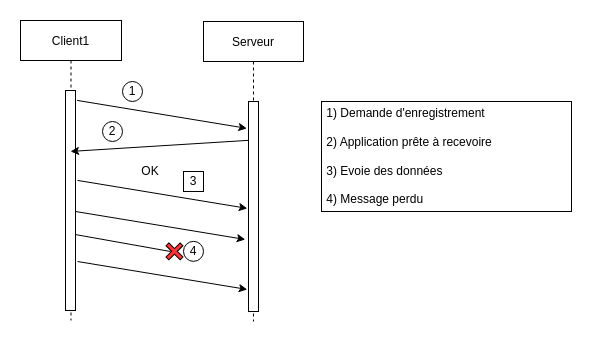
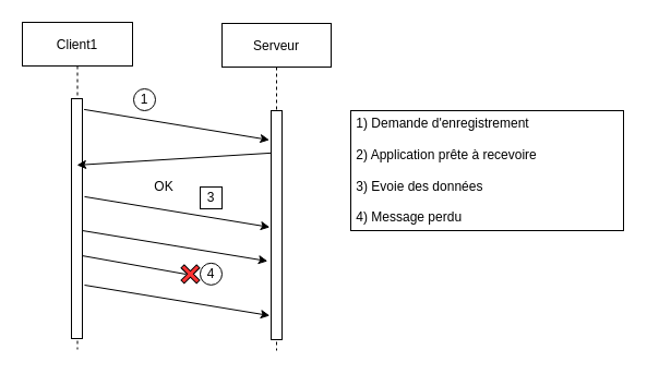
  <mxCell id="0" />
  <mxCell id="1" parent="0" />
  <mxCell id="2" value="Client1" style="shape=umlLifeline;perimeter=lifelinePerimeter;container=1;collapsible=0;recursiveResize=0;rounded=0;shadow=0;strokeWidth=1;" parent="1" vertex="1"><mxGeometry x="20" y="20" width="101" height="300" as="geometry" /></mxCell>
  <mxCell id="3" value="" style="points=[];perimeter=orthogonalPerimeter;rounded=0;shadow=0;strokeWidth=1;" parent="2" vertex="1"><mxGeometry x="45" y="70" width="10" height="220" as="geometry" /></mxCell>
  <mxCell id="4" value="Serveur" style="shape=umlLifeline;perimeter=lifelinePerimeter;container=1;collapsible=0;recursiveResize=0;rounded=0;shadow=0;strokeWidth=1;" parent="1" vertex="1"><mxGeometry x="203" y="21" width="100" height="300" as="geometry" /></mxCell>
  <mxCell id="5" value="" style="points=[];perimeter=orthogonalPerimeter;rounded=0;shadow=0;strokeWidth=1;" parent="4" vertex="1"><mxGeometry x="45" y="80" width="10" height="210" as="geometry" /></mxCell>
  <mxCell id="6" value="" style="endArrow=classic;html=1;fontFamily=Helvetica;exitX=1.16;exitY=0.045;exitDx=0;exitDy=0;exitPerimeter=0;entryX=-0.16;entryY=0.128;entryDx=0;entryDy=0;entryPerimeter=0;" parent="1" source="3" target="5" edge="1"><mxGeometry width="50" height="50" relative="1" as="geometry"><mxPoint x="283" y="111" as="sourcePoint" /><mxPoint x="333" y="61" as="targetPoint" /></mxGeometry></mxCell>
  <mxCell id="7" value="OK" style="text;html=1;strokeColor=none;fillColor=none;align=center;verticalAlign=middle;whiteSpace=wrap;rounded=0;fontFamily=Helvetica;" parent="1" vertex="1"><mxGeometry x="130" y="161" width="40" height="20" as="geometry" /></mxCell>
  <mxCell id="8" value="1" style="ellipse;whiteSpace=wrap;html=1;aspect=fixed;fontFamily=Helvetica;" parent="1" vertex="1"><mxGeometry x="122" y="81" width="20" height="20" as="geometry" /></mxCell>
- <mxCell id="9" value="2" style="ellipse;whiteSpace=wrap;html=1;aspect=fixed;fontFamily=Helvetica;" parent="1" vertex="1"><mxGeometry x="102" y="121" width="20" height="20" as="geometry" /></mxCell>
  <mxCell id="10" value="" style="endArrow=classic;html=1;fontFamily=Helvetica;exitX=0;exitY=0.185;exitDx=0;exitDy=0;exitPerimeter=0;entryX=0.5;entryY=0.277;entryDx=0;entryDy=0;entryPerimeter=0;" parent="1" source="5" target="3" edge="1"><mxGeometry width="50" height="50" relative="1" as="geometry"><mxPoint x="86.6" y="109.9" as="sourcePoint" /><mxPoint x="256.4" y="137.88" as="targetPoint" /></mxGeometry></mxCell>
  <mxCell id="11" value="&lt;span&gt;&amp;nbsp;1) Demande d'enregistrement&lt;/span&gt;&lt;br&gt;&lt;br&gt;&lt;span&gt;&amp;nbsp;2) Application prête à recevoire&lt;br&gt;&lt;br&gt;&amp;nbsp;3) Evoie des données&lt;br&gt;&lt;br&gt;&amp;nbsp;4) Message perdu&lt;br&gt;&lt;/span&gt;" style="rounded=0;whiteSpace=wrap;html=1;align=left;" parent="1" vertex="1"><mxGeometry x="321" y="101" width="250" height="110" as="geometry" /></mxCell>
  <mxCell id="12" value="" style="endArrow=classic;html=1;fontFamily=Helvetica;exitX=1.16;exitY=0.045;exitDx=0;exitDy=0;exitPerimeter=0;entryX=-0.16;entryY=0.128;entryDx=0;entryDy=0;entryPerimeter=0;" edge="1" parent="1"><mxGeometry width="50" height="50" relative="1" as="geometry"><mxPoint x="77" y="179.9" as="sourcePoint" /><mxPoint x="246.8" y="207.88" as="targetPoint" /></mxGeometry></mxCell>
  <mxCell id="13" value="3" style="whiteSpace=wrap;html=1;aspect=fixed;fontFamily=Helvetica;rounded=0;" vertex="1" parent="1"><mxGeometry x="183" y="171" width="20" height="20" as="geometry" /></mxCell>
  <mxCell id="14" value="" style="endArrow=classic;html=1;fontFamily=Helvetica;exitX=1.16;exitY=0.045;exitDx=0;exitDy=0;exitPerimeter=0;entryX=-0.16;entryY=0.128;entryDx=0;entryDy=0;entryPerimeter=0;" edge="1" parent="1"><mxGeometry width="50" height="50" relative="1" as="geometry"><mxPoint x="75" y="211" as="sourcePoint" /><mxPoint x="244.8" y="238.98" as="targetPoint" /></mxGeometry></mxCell>
  <mxCell id="15" value="" style="endArrow=classic;html=1;fontFamily=Helvetica;exitX=1.16;exitY=0.045;exitDx=0;exitDy=0;exitPerimeter=0;entryX=-0.16;entryY=0.128;entryDx=0;entryDy=0;entryPerimeter=0;" edge="1" parent="1"><mxGeometry width="50" height="50" relative="1" as="geometry"><mxPoint x="77" y="261" as="sourcePoint" /><mxPoint x="246.8" y="288.98" as="targetPoint" /></mxGeometry></mxCell>
  <mxCell id="16" value="" style="endArrow=none;html=1;exitX=1.02;exitY=0.655;exitDx=0;exitDy=0;exitPerimeter=0;" edge="1" parent="1" source="3"><mxGeometry width="50" height="50" relative="1" as="geometry"><mxPoint x="74" y="241" as="sourcePoint" /><mxPoint x="170" y="251" as="targetPoint" /></mxGeometry></mxCell>
  <mxCell id="17" value="" style="shape=cross;whiteSpace=wrap;html=1;rotation=45;fillColor=#FF3333;" vertex="1" parent="1"><mxGeometry x="164" y="240.86" width="20" height="20" as="geometry" /></mxCell>
  <mxCell id="18" value="4" style="ellipse;whiteSpace=wrap;html=1;aspect=fixed;fontFamily=Helvetica;" vertex="1" parent="1"><mxGeometry x="183" y="240.86" width="20" height="20" as="geometry" /></mxCell>
